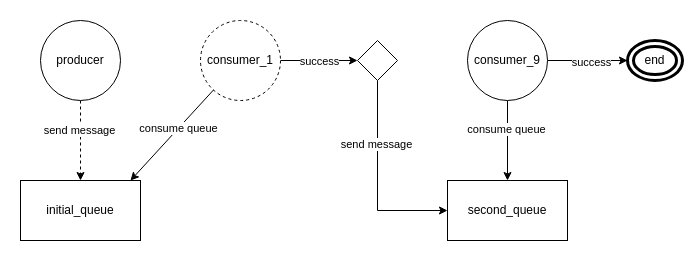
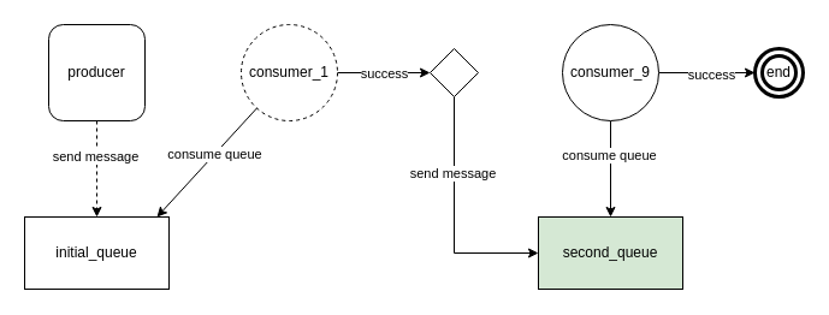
  <mxCell id="0" />
  <mxCell id="1" parent="0" />
  <mxCell id="2" value="" style="endArrow=classic;html=1;rounded=0;" edge="1" parent="1" source="17"><mxGeometry width="50" height="50" relative="1" as="geometry"><mxPoint x="220" y="98" as="sourcePoint" /><mxPoint x="130" y="180" as="targetPoint" /></mxGeometry></mxCell>
  <mxCell id="3" value="consume queue" style="edgeLabel;html=1;align=center;verticalAlign=middle;resizable=0;points=[];" vertex="1" connectable="0" parent="2"><mxGeometry x="-0.158" relative="1" as="geometry"><mxPoint as="offset" /></mxGeometry></mxCell>
  <mxCell id="4" value="" style="edgeStyle=orthogonalEdgeStyle;rounded=0;orthogonalLoop=1;jettySize=auto;html=1;dashed=1;" edge="1" parent="1" source="6" target="13"><mxGeometry relative="1" as="geometry" /></mxCell>
  <mxCell id="5" value="send message" style="edgeLabel;html=1;align=center;verticalAlign=middle;resizable=0;points=[];" vertex="1" connectable="0" parent="4"><mxGeometry x="-0.283" y="-2" relative="1" as="geometry"><mxPoint as="offset" /></mxGeometry></mxCell>
- <mxCell id="6" value="producer" style="ellipse;whiteSpace=wrap;html=1;aspect=fixed;" vertex="1" parent="1"><mxGeometry x="40" y="20" width="80" height="80" as="geometry" /></mxCell>
+ <mxCell id="6" value="producer" style="whiteSpace=wrap;html=1;aspect=fixed;rounded=1;" vertex="1" parent="1"><mxGeometry x="40" y="20" width="80" height="80" as="geometry" /></mxCell>
  <mxCell id="7" value="" style="edgeStyle=orthogonalEdgeStyle;rounded=0;orthogonalLoop=1;jettySize=auto;html=1;" edge="1" parent="1" source="11" target="12"><mxGeometry relative="1" as="geometry" /></mxCell>
  <mxCell id="8" value="success" style="edgeLabel;html=1;align=center;verticalAlign=middle;resizable=0;points=[];" vertex="1" connectable="0" parent="7"><mxGeometry x="0.067" y="-1" relative="1" as="geometry"><mxPoint as="offset" /></mxGeometry></mxCell>
  <mxCell id="9" value="" style="edgeStyle=orthogonalEdgeStyle;rounded=0;orthogonalLoop=1;jettySize=auto;html=1;" edge="1" parent="1" source="11" target="14"><mxGeometry relative="1" as="geometry" /></mxCell>
  <mxCell id="10" value="consume queue" style="edgeLabel;html=1;align=center;verticalAlign=middle;resizable=0;points=[];" vertex="1" connectable="0" parent="9"><mxGeometry x="-0.307" y="-2" relative="1" as="geometry"><mxPoint as="offset" /></mxGeometry></mxCell>
  <mxCell id="11" value="consumer_9" style="ellipse;whiteSpace=wrap;html=1;" vertex="1" parent="1"><mxGeometry x="467" y="20" width="80" height="80" as="geometry" /></mxCell>
- <mxCell id="12" value="end" style="ellipse;shape=doubleEllipse;whiteSpace=wrap;html=1;gradientColor=none;strokeColor=default;strokeWidth=3;" vertex="1" parent="1"><mxGeometry x="627" y="40" width="55" height="40" as="geometry" /></mxCell>
+ <mxCell id="12" value="end" style="ellipse;shape=doubleEllipse;whiteSpace=wrap;html=1;gradientColor=none;strokeColor=default;strokeWidth=3;" vertex="1" parent="1"><mxGeometry x="627" y="40" width="40" height="40" as="geometry" /></mxCell>
  <mxCell id="13" value="initial_queue" style="whiteSpace=wrap;html=1;" vertex="1" parent="1"><mxGeometry x="20" y="180" width="120" height="60" as="geometry" /></mxCell>
- <mxCell id="14" value="second_queue" style="whiteSpace=wrap;html=1;" vertex="1" parent="1"><mxGeometry x="447" y="180" width="120" height="60" as="geometry" /></mxCell>
+ <mxCell id="14" value="second_queue" style="whiteSpace=wrap;html=1;fillColor=#d5e8d4;" vertex="1" parent="1"><mxGeometry x="447" y="180" width="120" height="60" as="geometry" /></mxCell>
  <mxCell id="15" value="" style="edgeStyle=orthogonalEdgeStyle;rounded=0;orthogonalLoop=1;jettySize=auto;html=1;" edge="1" parent="1" source="17" target="20"><mxGeometry relative="1" as="geometry" /></mxCell>
  <mxCell id="16" value="success" style="edgeLabel;html=1;align=center;verticalAlign=middle;resizable=0;points=[];" vertex="1" connectable="0" parent="15"><mxGeometry x="0.292" y="1" relative="1" as="geometry"><mxPoint x="-12" y="1" as="offset" /></mxGeometry></mxCell>
  <mxCell id="17" value="consumer_1" style="ellipse;whiteSpace=wrap;html=1;dashed=1;" vertex="1" parent="1"><mxGeometry x="200" y="20" width="80" height="80" as="geometry" /></mxCell>
  <mxCell id="18" value="" style="edgeStyle=orthogonalEdgeStyle;rounded=0;orthogonalLoop=1;jettySize=auto;html=1;" edge="1" parent="1" source="20" target="14"><mxGeometry relative="1" as="geometry"><mxPoint x="377" y="220" as="targetPoint" /><Array as="points"><mxPoint x="377" y="210" /></Array></mxGeometry></mxCell>
  <mxCell id="19" value="send message" style="edgeLabel;html=1;align=center;verticalAlign=middle;resizable=0;points=[];" vertex="1" connectable="0" parent="18"><mxGeometry x="-0.37" y="-2" relative="1" as="geometry"><mxPoint as="offset" /></mxGeometry></mxCell>
  <mxCell id="20" value="" style="rhombus;whiteSpace=wrap;html=1;" vertex="1" parent="1"><mxGeometry x="357" y="40" width="40" height="40" as="geometry" /></mxCell>
